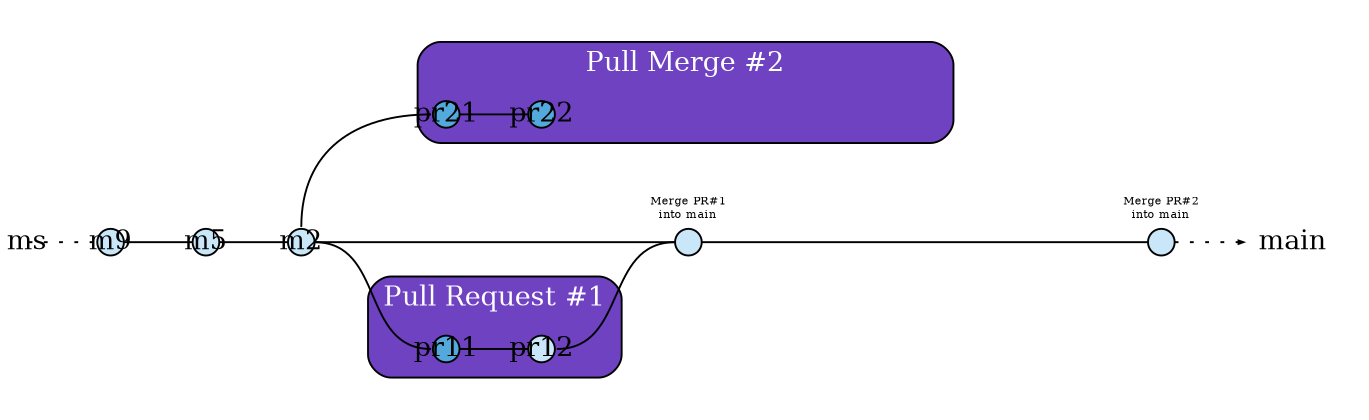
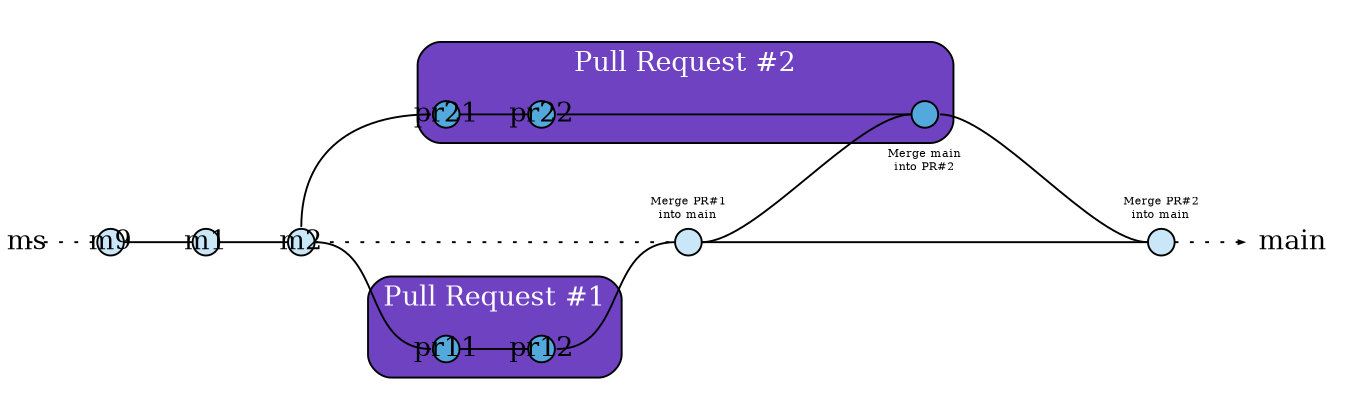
  strict digraph {
    forcelabels=false
    rankdir=LR
    node [color=black fillcolor="#C9E7F8" fixedsize=true fontcolor=black group=main shape=circle style=filled]
    edge [arrowhead=none color=black headport=w tailport=e]
    ms [height=0 penwidth=0 width=0]
    n2 [fillcolor=none fixedsize=false height=0.2 label=main shape=none width=0.2]
    pr11 [fillcolor="#53A9DB" group=pr height=0.2 width=0.2]
-   pr12 [group=pr height=0.2 width=0.2]
+   pr12 [fillcolor="#53A9DB" group=pr height=0.2 width=0.2]
    pr21 [fillcolor="#53A9DB" group=pr2 height=0.2 width=0.2]
    pr22 [fillcolor="#53A9DB" group=pr2 height=0.2 width=0.2]
+   n7 [fillcolor="#53A9DB" fontsize="6pt" group=pr2 height=0.2 label="\n\n\n\n\n\n\nMerge main\ninto PR#2" width=0.2]
    n8 [height=0.2 label=m9 width=0.2]
    n9 [fontsize="6pt" height=0.2 label="Merge PR#1\ninto main\n\n\n\n\n\n" width=0.2]
    n10 [fontsize="6pt" height=0.2 label="Merge PR#2\ninto main\n\n\n\n\n\n" width=0.2]
-   m1 [height=0.2 width=0.2 label=m5]
+   m1 [height=0.2 width=0.2]
    m2 [height=0.2 width=0.2]
    subgraph sub_1 {
      rank=min
      ms
    }
    subgraph sub_2 {
      rank=sink
      n2
    }
    subgraph cluster_3 {
      fillcolor="#6F42C1"
      fontcolor=white
      label="Pull Request #1"
      style="rounded,filled"
      pr11
      pr12
    }
    subgraph cluster_4 {
      fillcolor="#6F42C1"
      fontcolor=white
-     label="Pull Merge #2"
+     label="Pull Request #2"
      style="rounded,filled"
      pr21
      pr22
+     n7
    }
    ms -> n8 [style=dotted]
    pr11 -> pr12
    pr12 -> n9
    pr21 -> pr22
+   pr22 -> n7 [minlen=4]
+   n7 -> n10
    n8 -> m1
+   n9 -> n7 [minlen=2]
    n9 -> n10 [minlen=6]
    n10 -> n2 [arrowhead=normal arrowsize=0.25 style=dotted]
    m1 -> m2
    m2 -> pr11
    m2 -> pr21 [tailport=n]
-   m2 -> n9 [minlen=3]
+   m2 -> n9 [minlen=3 style=dotted]
  }
